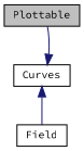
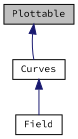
  digraph {
    fontname="Source Code Pro"
    node [color=black fillcolor=white fontname="Source Code Pro" fontsize=10 shape=record style=filled]
    edge [color=midnightblue dir=back fontname="Source Code Pro" fontsize=10 labelfontname=Helvetica labelfontsize=10 style=solid]
    n1 [fillcolor=grey75 fontcolor=black height=0.2 label=Plottable width=0.4]
    n2 [height=0.2 label=Curves width=0.4]
    n3 [height=0.2 label=Field width=0.4]
-   n2 -> n1
+   n1 -> n2
    n2 -> n3
  }
